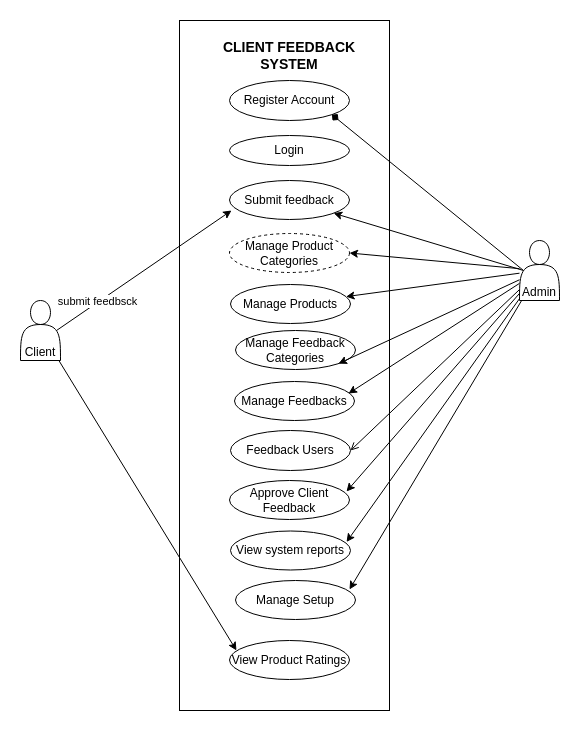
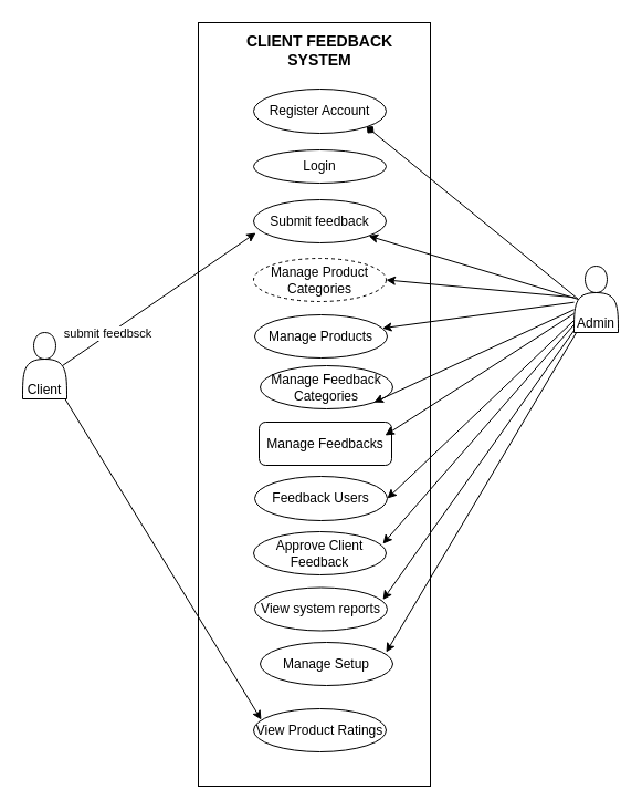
  <mxCell id="0" />
  <mxCell id="1" parent="0" />
  <mxCell id="2" value="" style="rounded=0;whiteSpace=wrap;html=1;" vertex="1" parent="1"><mxGeometry x="179" y="20" width="210" height="690" as="geometry" /></mxCell>
- <mxCell id="3" value="CLIENT FEEDBACK SYSTEM" style="text;html=1;align=center;verticalAlign=middle;whiteSpace=wrap;rounded=0;fontSize=14;fontStyle=1" vertex="1" parent="1"><mxGeometry x="199" y="40" width="180" height="30" as="geometry" /></mxCell>
+ <mxCell id="3" value="CLIENT FEEDBACK SYSTEM" style="text;html=1;align=center;verticalAlign=middle;whiteSpace=wrap;rounded=0;fontSize=14;fontStyle=1" vertex="1" parent="1"><mxGeometry x="199" y="30" width="180" height="30" as="geometry" /></mxCell>
  <mxCell id="4" value="Register Account" style="ellipse;whiteSpace=wrap;html=1;" vertex="1" parent="1"><mxGeometry x="229" y="80" width="120" height="40" as="geometry" /></mxCell>
  <mxCell id="5" value="Login" style="ellipse;whiteSpace=wrap;html=1;" vertex="1" parent="1"><mxGeometry x="229" y="135" width="120" height="30" as="geometry" /></mxCell>
  <mxCell id="6" value="Submit feedback" style="ellipse;whiteSpace=wrap;html=1;" vertex="1" parent="1"><mxGeometry x="229" y="180" width="120" height="39" as="geometry" /></mxCell>
  <mxCell id="7" value="Manage Product Categories" style="ellipse;whiteSpace=wrap;html=1;dashed=1;" vertex="1" parent="1"><mxGeometry x="229" y="233" width="120" height="39" as="geometry" /></mxCell>
  <mxCell id="8" value="Manage Products" style="ellipse;whiteSpace=wrap;html=1;" vertex="1" parent="1"><mxGeometry x="230" y="284" width="120" height="39" as="geometry" /></mxCell>
  <mxCell id="9" value="Manage Feedback Categories" style="ellipse;whiteSpace=wrap;html=1;" vertex="1" parent="1"><mxGeometry x="235" y="330" width="120" height="39" as="geometry" /></mxCell>
- <mxCell id="10" value="Manage Feedbacks" style="ellipse;whiteSpace=wrap;html=1;" vertex="1" parent="1"><mxGeometry x="234" y="381" width="120" height="39" as="geometry" /></mxCell>
+ <mxCell id="10" value="Manage Feedbacks" style="whiteSpace=wrap;html=1;rounded=1;" vertex="1" parent="1"><mxGeometry x="234" y="381" width="120" height="39" as="geometry" /></mxCell>
  <mxCell id="11" value="Approve Client Feedback" style="ellipse;whiteSpace=wrap;html=1;" vertex="1" parent="1"><mxGeometry x="229" y="480" width="120" height="39" as="geometry" /></mxCell>
  <mxCell id="12" value="Feedback Users" style="ellipse;whiteSpace=wrap;html=1;" vertex="1" parent="1"><mxGeometry x="230" y="430" width="120" height="40" as="geometry" /></mxCell>
  <mxCell id="13" value="View system reports" style="ellipse;whiteSpace=wrap;html=1;" vertex="1" parent="1"><mxGeometry x="230" y="530.5" width="120" height="39" as="geometry" /></mxCell>
  <mxCell id="14" value="" style="edgeStyle=none;html=1;entryX=1;entryY=1;entryDx=0;entryDy=0;exitX=0.1;exitY=0.5;exitDx=0;exitDy=0;exitPerimeter=0;endArrow=diamond;" edge="1" parent="1" source="21" target="4"><mxGeometry relative="1" as="geometry"><mxPoint x="519" y="220" as="targetPoint" /></mxGeometry></mxCell>
  <mxCell id="15" value="" style="edgeStyle=none;html=1;exitX=0.1;exitY=0.5;exitDx=0;exitDy=0;exitPerimeter=0;" edge="1" parent="1" source="21" target="6"><mxGeometry relative="1" as="geometry" /></mxCell>
  <mxCell id="16" value="" style="edgeStyle=none;html=1;entryX=1;entryY=0.5;entryDx=0;entryDy=0;" edge="1" parent="1" source="21" target="7"><mxGeometry relative="1" as="geometry"><mxPoint x="479" y="270" as="targetPoint" /></mxGeometry></mxCell>
  <mxCell id="17" style="edgeStyle=none;html=1;" edge="1" parent="1" source="21" target="8"><mxGeometry relative="1" as="geometry" /></mxCell>
  <mxCell id="18" style="edgeStyle=none;html=1;entryX=1;entryY=1;entryDx=0;entryDy=0;" edge="1" parent="1" source="21" target="9"><mxGeometry relative="1" as="geometry" /></mxCell>
  <mxCell id="19" style="edgeStyle=none;html=1;entryX=0.95;entryY=0.308;entryDx=0;entryDy=0;entryPerimeter=0;" edge="1" parent="1" source="21" target="10"><mxGeometry relative="1" as="geometry" /></mxCell>
- <mxCell id="20" style="edgeStyle=none;html=1;entryX=1;entryY=0.5;entryDx=0;entryDy=0;endArrow=open;" edge="1" parent="1" source="21" target="12"><mxGeometry relative="1" as="geometry" /></mxCell>
+ <mxCell id="20" style="edgeStyle=none;html=1;entryX=1;entryY=0.5;entryDx=0;entryDy=0;" edge="1" parent="1" source="21" target="12"><mxGeometry relative="1" as="geometry" /></mxCell>
  <mxCell id="21" value="&lt;div&gt;&lt;br&gt;&lt;/div&gt;&lt;div&gt;&lt;br&gt;&lt;/div&gt;&lt;div&gt;&lt;br&gt;&lt;/div&gt;Admin" style="shape=actor;whiteSpace=wrap;html=1;" vertex="1" parent="1"><mxGeometry x="519" y="240" width="40" height="60" as="geometry" /></mxCell>
  <mxCell id="22" value="&lt;div&gt;&lt;br&gt;&lt;/div&gt;&lt;div&gt;&lt;br&gt;&lt;/div&gt;&lt;div&gt;&lt;br&gt;&lt;/div&gt;Client" style="shape=actor;whiteSpace=wrap;html=1;" vertex="1" parent="1"><mxGeometry x="20" y="300" width="40" height="60" as="geometry" /></mxCell>
  <mxCell id="23" style="edgeStyle=none;html=1;entryX=0.975;entryY=0.282;entryDx=0;entryDy=0;entryPerimeter=0;" edge="1" parent="1" source="21" target="11"><mxGeometry relative="1" as="geometry" /></mxCell>
  <mxCell id="24" style="edgeStyle=none;html=1;entryX=0.967;entryY=0.282;entryDx=0;entryDy=0;entryPerimeter=0;" edge="1" parent="1" source="21" target="13"><mxGeometry relative="1" as="geometry" /></mxCell>
  <mxCell id="25" style="edgeStyle=none;html=1;entryX=0.017;entryY=0.769;entryDx=0;entryDy=0;entryPerimeter=0;exitX=0.9;exitY=0.5;exitDx=0;exitDy=0;exitPerimeter=0;" edge="1" parent="1" source="22" target="6"><mxGeometry relative="1" as="geometry" /></mxCell>
  <mxCell id="26" value="submit feedbsck" style="edgeLabel;html=1;align=center;verticalAlign=middle;resizable=0;points=[];" vertex="1" connectable="0" parent="25"><mxGeometry x="-0.525" y="1" relative="1" as="geometry"><mxPoint as="offset" /></mxGeometry></mxCell>
  <mxCell id="27" value="Manage Setup" style="ellipse;whiteSpace=wrap;html=1;" vertex="1" parent="1"><mxGeometry x="235" y="580" width="120" height="39" as="geometry" /></mxCell>
  <mxCell id="28" style="edgeStyle=none;html=1;entryX=0.95;entryY=0.231;entryDx=0;entryDy=0;entryPerimeter=0;" edge="1" parent="1" source="21" target="27"><mxGeometry relative="1" as="geometry" /></mxCell>
  <mxCell id="29" value="View Product Ratings" style="ellipse;whiteSpace=wrap;html=1;" vertex="1" parent="1"><mxGeometry x="229" y="640" width="120" height="39" as="geometry" /></mxCell>
  <mxCell id="30" style="edgeStyle=none;html=1;entryX=0.058;entryY=0.256;entryDx=0;entryDy=0;entryPerimeter=0;" edge="1" parent="1" source="22" target="29"><mxGeometry relative="1" as="geometry" /></mxCell>
